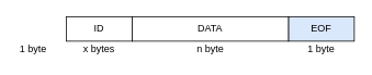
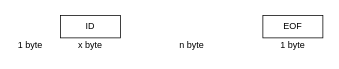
  <mxCell id="0" />
  <mxCell id="1" parent="0" />
  <mxCell id="2" value="ID" style="rounded=0;whiteSpace=wrap;html=1;" vertex="1" parent="1"><mxGeometry x="80" y="20" width="80" height="30" as="geometry" /></mxCell>
- <mxCell id="3" value="EOF" style="rounded=0;whiteSpace=wrap;html=1;fillColor=#dae8fc;" vertex="1" parent="1"><mxGeometry x="350" y="20" width="80" height="30" as="geometry" /></mxCell>
- <mxCell id="4" value="DATA" style="rounded=0;whiteSpace=wrap;html=1;" vertex="1" parent="1"><mxGeometry x="160" y="20" width="190" height="30" as="geometry" /></mxCell>
- <mxCell id="5" value="x bytes" style="text;html=1;strokeColor=none;fillColor=none;align=center;verticalAlign=middle;whiteSpace=wrap;rounded=0;" vertex="1" parent="1"><mxGeometry x="90" y="50" width="60" height="20" as="geometry" /></mxCell>
+ <mxCell id="3" value="EOF" style="rounded=0;whiteSpace=wrap;html=1;" vertex="1" parent="1"><mxGeometry x="350" y="20" width="80" height="30" as="geometry" /></mxCell>
+ <mxCell id="5" value="x byte" style="text;html=1;strokeColor=none;fillColor=none;align=center;verticalAlign=middle;whiteSpace=wrap;rounded=0;" vertex="1" parent="1"><mxGeometry x="90" y="50" width="60" height="20" as="geometry" /></mxCell>
  <mxCell id="6" value="1 byte" style="text;html=1;strokeColor=none;fillColor=none;align=center;verticalAlign=middle;whiteSpace=wrap;rounded=0;" vertex="1" parent="1"><mxGeometry x="370" y="50" width="40" height="20" as="geometry" /></mxCell>
  <mxCell id="7" value="n byte" style="text;html=1;strokeColor=none;fillColor=none;align=center;verticalAlign=middle;whiteSpace=wrap;rounded=0;" vertex="1" parent="1"><mxGeometry x="222.5" y="50" width="65" height="20" as="geometry" /></mxCell>
  <mxCell id="8" value="1 byte" style="text;html=1;strokeColor=none;fillColor=none;align=center;verticalAlign=middle;whiteSpace=wrap;rounded=0;" vertex="1" parent="1"><mxGeometry x="20" y="50" width="40" height="20" as="geometry" /></mxCell>
